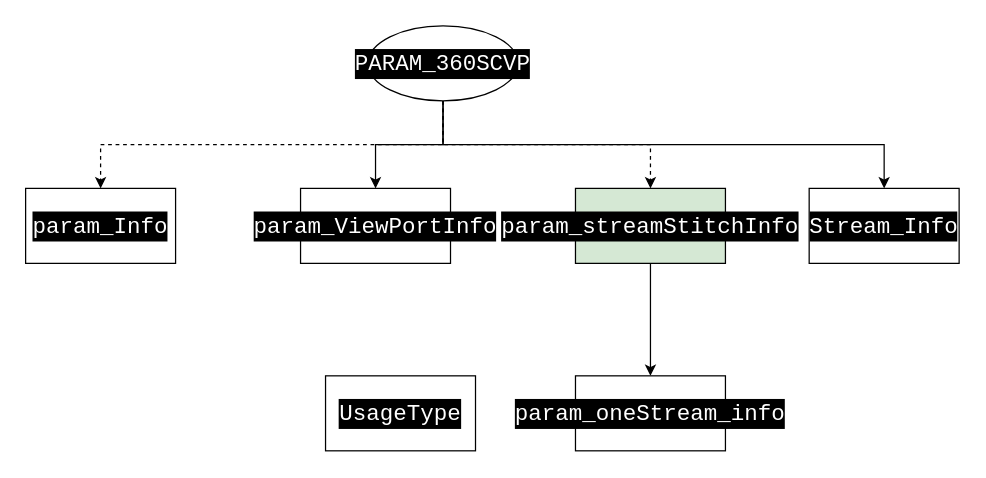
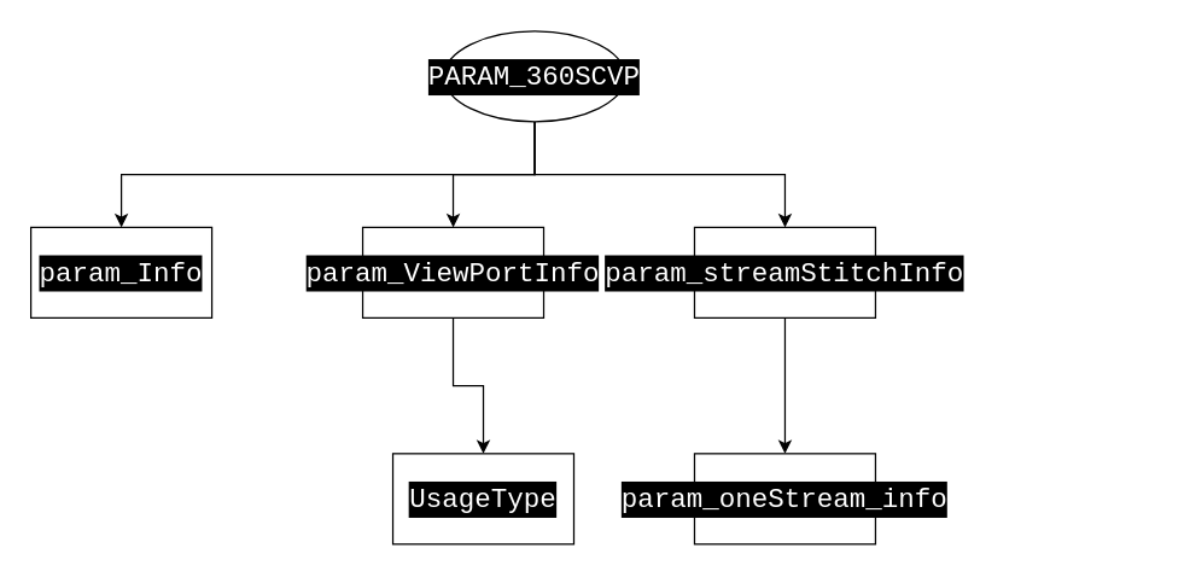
  <mxCell id="0" />
  <mxCell id="1" parent="0" />
- <mxCell id="2" style="edgeStyle=orthogonalEdgeStyle;rounded=0;orthogonalLoop=1;jettySize=auto;html=1;entryX=0.5;entryY=0;entryDx=0;entryDy=0;exitX=0.5;exitY=1;exitDx=0;exitDy=0;dashed=1;" edge="1" parent="1" source="6" target="7"><mxGeometry relative="1" as="geometry" /></mxCell>
+ <mxCell id="2" style="edgeStyle=orthogonalEdgeStyle;rounded=0;orthogonalLoop=1;jettySize=auto;html=1;entryX=0.5;entryY=0;entryDx=0;entryDy=0;exitX=0.5;exitY=1;exitDx=0;exitDy=0;" edge="1" parent="1" source="6" target="7"><mxGeometry relative="1" as="geometry" /></mxCell>
  <mxCell id="3" style="edgeStyle=orthogonalEdgeStyle;rounded=0;orthogonalLoop=1;jettySize=auto;html=1;" edge="1" parent="1" source="6" target="9"><mxGeometry relative="1" as="geometry" /></mxCell>
- <mxCell id="4" style="edgeStyle=orthogonalEdgeStyle;rounded=0;orthogonalLoop=1;jettySize=auto;html=1;entryX=0.5;entryY=0;entryDx=0;entryDy=0;exitX=0.5;exitY=1;exitDx=0;exitDy=0;dashed=1;" edge="1" parent="1" source="6" target="11"><mxGeometry relative="1" as="geometry" /></mxCell>
- <mxCell id="5" style="edgeStyle=orthogonalEdgeStyle;rounded=0;orthogonalLoop=1;jettySize=auto;html=1;exitX=0.5;exitY=1;exitDx=0;exitDy=0;" edge="1" parent="1" source="6" target="13"><mxGeometry relative="1" as="geometry" /></mxCell>
+ <mxCell id="4" style="edgeStyle=orthogonalEdgeStyle;rounded=0;orthogonalLoop=1;jettySize=auto;html=1;entryX=0.5;entryY=0;entryDx=0;entryDy=0;exitX=0.5;exitY=1;exitDx=0;exitDy=0;" edge="1" parent="1" source="6" target="11"><mxGeometry relative="1" as="geometry" /></mxCell>
  <mxCell id="6" value="&lt;div style=&quot;color: rgb(255, 255, 255); background-color: rgb(0, 0, 0); font-family: Consolas, &amp;quot;Courier New&amp;quot;, monospace; font-size: 18px; line-height: 24px;&quot;&gt;PARAM_360SCVP&lt;/div&gt;" style="ellipse;whiteSpace=wrap;html=1;" vertex="1" parent="1"><mxGeometry x="294" y="20" width="120" height="60" as="geometry" /></mxCell>
  <mxCell id="7" value="&lt;div style=&quot;color: rgb(255, 255, 255); background-color: rgb(0, 0, 0); font-family: Consolas, &amp;quot;Courier New&amp;quot;, monospace; font-size: 18px; line-height: 24px;&quot;&gt;param_Info&lt;/div&gt;" style="rounded=0;whiteSpace=wrap;html=1;" vertex="1" parent="1"><mxGeometry x="20" y="150" width="120" height="60" as="geometry" /></mxCell>
+ <mxCell id="8" style="edgeStyle=orthogonalEdgeStyle;rounded=0;orthogonalLoop=1;jettySize=auto;html=1;exitX=0.5;exitY=1;exitDx=0;exitDy=0;" edge="1" parent="1" source="9" target="14"><mxGeometry relative="1" as="geometry" /></mxCell>
  <mxCell id="9" value="&lt;div style=&quot;color: rgb(255, 255, 255); background-color: rgb(0, 0, 0); font-family: Consolas, &amp;quot;Courier New&amp;quot;, monospace; font-size: 18px; line-height: 24px;&quot;&gt;param_ViewPortInfo&lt;/div&gt;" style="rounded=0;whiteSpace=wrap;html=1;" vertex="1" parent="1"><mxGeometry x="240" y="150" width="120" height="60" as="geometry" /></mxCell>
  <mxCell id="10" style="edgeStyle=orthogonalEdgeStyle;rounded=0;orthogonalLoop=1;jettySize=auto;html=1;" edge="1" parent="1" source="11" target="12"><mxGeometry relative="1" as="geometry" /></mxCell>
- <mxCell id="11" value="&lt;div style=&quot;color: rgb(255, 255, 255); background-color: rgb(0, 0, 0); font-family: Consolas, &amp;quot;Courier New&amp;quot;, monospace; font-size: 18px; line-height: 24px;&quot;&gt;param_streamStitchInfo&lt;/div&gt;" style="rounded=0;whiteSpace=wrap;html=1;fillColor=#d5e8d4;" vertex="1" parent="1"><mxGeometry x="460" y="150" width="120" height="60" as="geometry" /></mxCell>
+ <mxCell id="11" value="&lt;div style=&quot;color: rgb(255, 255, 255); background-color: rgb(0, 0, 0); font-family: Consolas, &amp;quot;Courier New&amp;quot;, monospace; font-size: 18px; line-height: 24px;&quot;&gt;param_streamStitchInfo&lt;/div&gt;" style="rounded=0;whiteSpace=wrap;html=1;" vertex="1" parent="1"><mxGeometry x="460" y="150" width="120" height="60" as="geometry" /></mxCell>
  <mxCell id="12" value="&lt;div style=&quot;color: rgb(255, 255, 255); background-color: rgb(0, 0, 0); font-family: Consolas, &amp;quot;Courier New&amp;quot;, monospace; font-size: 18px; line-height: 24px;&quot;&gt;param_oneStream_info&lt;/div&gt;" style="rounded=0;whiteSpace=wrap;html=1;" vertex="1" parent="1"><mxGeometry x="460" y="300" width="120" height="60" as="geometry" /></mxCell>
- <mxCell id="13" value="&lt;div style=&quot;color: rgb(255, 255, 255); background-color: rgb(0, 0, 0); font-family: Consolas, &amp;quot;Courier New&amp;quot;, monospace; font-size: 18px; line-height: 24px;&quot;&gt;Stream_Info&lt;/div&gt;" style="rounded=0;whiteSpace=wrap;html=1;" vertex="1" parent="1"><mxGeometry x="647" y="150" width="120" height="60" as="geometry" /></mxCell>
  <mxCell id="14" value="&lt;div style=&quot;color: rgb(255, 255, 255); background-color: rgb(0, 0, 0); font-family: Consolas, &amp;quot;Courier New&amp;quot;, monospace; font-size: 18px; line-height: 24px;&quot;&gt;UsageType&lt;/div&gt;" style="rounded=0;whiteSpace=wrap;html=1;" vertex="1" parent="1"><mxGeometry x="260" y="300" width="120" height="60" as="geometry" /></mxCell>
